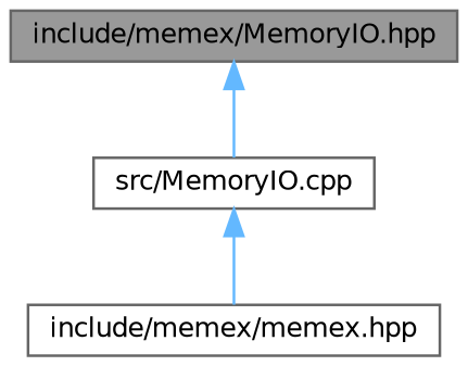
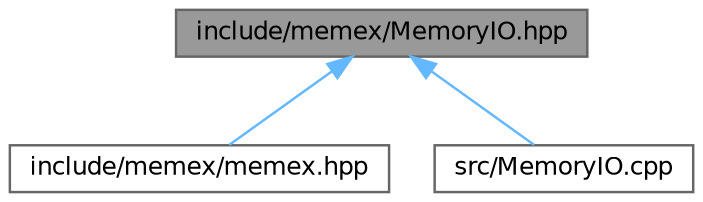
  digraph {
    node [color=grey40 fillcolor=white fontname=Helvetica fontsize=10 shape=box style=filled]
    edge [color=steelblue1 dir=back fontname=Helvetica fontsize=10 labelfontname=Helvetica labelfontsize=10 style=solid]
    n1 [color=gray40 fillcolor=grey60 fontcolor=black height=0.2 label="include/memex/MemoryIO.hpp" width=0.4]
    n2 [height=0.2 label="include/memex/memex.hpp" width=0.4]
    n3 [height=0.2 label="src/MemoryIO.cpp" width=0.4]
-   n3 -> n2
+   n1 -> n2
    n1 -> n3
  }
